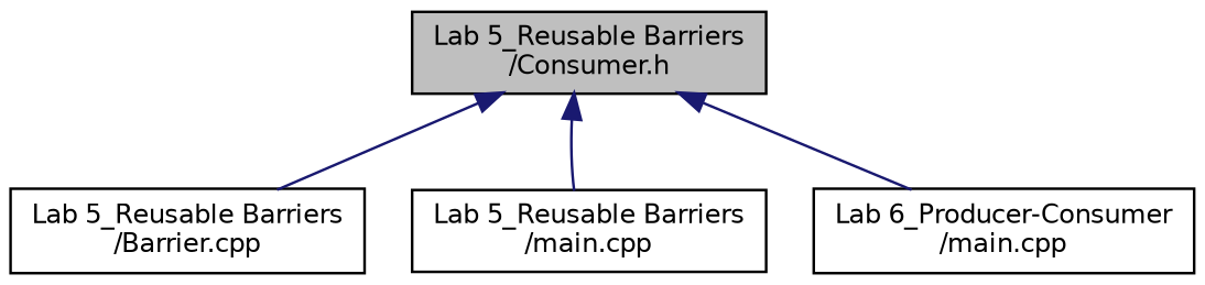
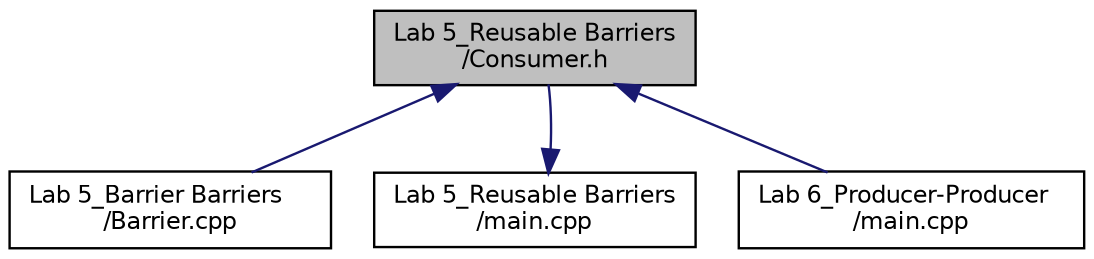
  digraph {
    node [color=black fillcolor=white fontname=Helvetica fontsize=10 shape=record style=filled]
    edge [color=midnightblue dir=back fontname=Helvetica fontsize=10 labelfontname=Helvetica labelfontsize=10 style=solid]
    n1 [fillcolor=grey75 fontcolor=black height=0.2 label="Lab 5_Reusable Barriers\l/Consumer.h" width=0.4]
-   n2 [height=0.2 label="Lab 5_Reusable Barriers\l/Barrier.cpp" width=0.4]
+   n2 [height=0.2 label="Lab 5_Barrier Barriers\l/Barrier.cpp" width=0.4]
    n3 [height=0.2 label="Lab 5_Reusable Barriers\l/main.cpp" width=0.4]
-   n4 [height=0.2 label="Lab 6_Producer-Consumer\l/main.cpp" width=0.4]
+   n4 [height=0.2 label="Lab 6_Producer-Producer\l/main.cpp" width=0.4]
    n1 -> n2
-   n1 -> n3
+   n3 -> n1
    n1 -> n4
  }
